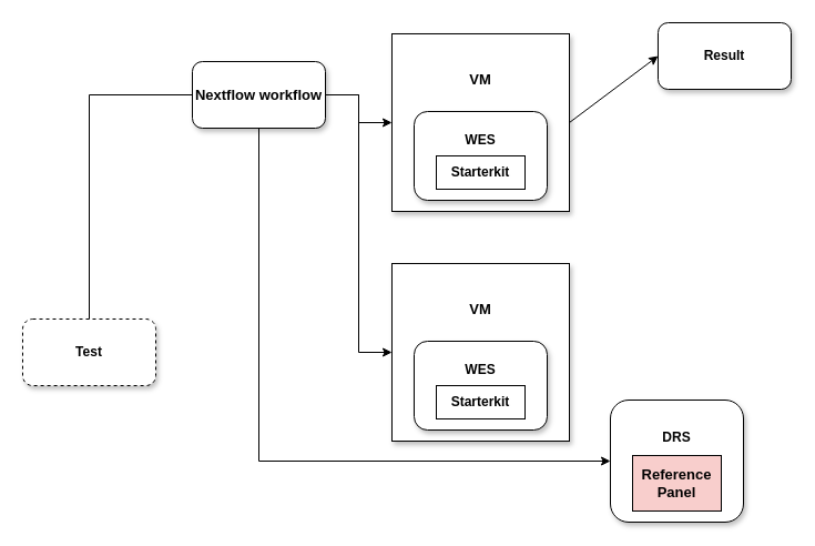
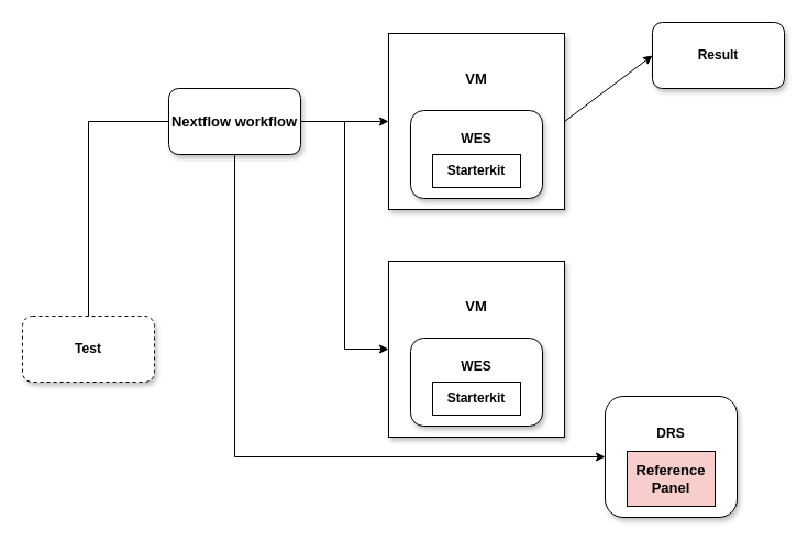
  <mxCell id="0" />
  <mxCell id="1" parent="0" />
  <mxCell id="2" value="&lt;b&gt;Test&lt;/b&gt;" style="rounded=1;whiteSpace=wrap;html=1;shadow=1;gradientDirection=south;dashed=1;" vertex="1" parent="1"><mxGeometry x="20" y="287" width="120" height="60" as="geometry" /></mxCell>
  <mxCell id="3" style="edgeStyle=orthogonalEdgeStyle;rounded=0;orthogonalLoop=1;jettySize=auto;html=1;exitX=1;exitY=0.5;exitDx=0;exitDy=0;entryX=0;entryY=0.5;entryDx=0;entryDy=0;" edge="1" parent="1" source="4" target="7"><mxGeometry relative="1" as="geometry" /></mxCell>
- <mxCell id="4" value="&lt;b&gt;&lt;font style=&quot;font-size: 13px;&quot;&gt;Nextflow workflow&lt;/font&gt;&lt;/b&gt;" style="rounded=1;whiteSpace=wrap;html=1;shadow=1;gradientDirection=south;" vertex="1" parent="1"><mxGeometry x="173" y="55" width="120" height="60" as="geometry" /></mxCell>
+ <mxCell id="4" value="&lt;b&gt;&lt;font style=&quot;font-size: 13px;&quot;&gt;Nextflow workflow&lt;/font&gt;&lt;/b&gt;" style="rounded=1;whiteSpace=wrap;html=1;shadow=1;gradientDirection=south;" vertex="1" parent="1"><mxGeometry x="153" y="80" width="120" height="60" as="geometry" /></mxCell>
  <mxCell id="5" value="&lt;b&gt;Result&lt;/b&gt;" style="rounded=1;whiteSpace=wrap;html=1;shadow=1;gradientDirection=south;" vertex="1" parent="1"><mxGeometry x="593" y="20" width="120" height="60" as="geometry" /></mxCell>
  <mxCell id="6" value="&lt;div&gt;&lt;b&gt;DRS&lt;/b&gt;&lt;/div&gt;&lt;div&gt;&lt;b&gt;&lt;br&gt;&lt;/b&gt;&lt;/div&gt;&lt;div&gt;&lt;b&gt;&lt;br&gt;&lt;/b&gt;&lt;/div&gt;&lt;div&gt;&lt;b&gt;&lt;br&gt;&lt;/b&gt;&lt;/div&gt;" style="rounded=1;whiteSpace=wrap;html=1;shadow=1;gradientDirection=south;" vertex="1" parent="1"><mxGeometry x="550" y="360" width="120" height="110" as="geometry" /></mxCell>
  <mxCell id="7" value="&lt;div&gt;&lt;b&gt;&lt;font style=&quot;font-size: 13px;&quot;&gt;VM&lt;/font&gt;&lt;/b&gt;&lt;/div&gt;&lt;div&gt;&lt;b&gt;&lt;font style=&quot;font-size: 13px;&quot;&gt;&lt;br&gt;&lt;/font&gt;&lt;/b&gt;&lt;/div&gt;&lt;div&gt;&lt;b&gt;&lt;font style=&quot;font-size: 13px;&quot;&gt;&lt;br&gt;&lt;/font&gt;&lt;/b&gt;&lt;/div&gt;&lt;div&gt;&lt;b&gt;&lt;font style=&quot;font-size: 13px;&quot;&gt;&lt;br&gt;&lt;/font&gt;&lt;/b&gt;&lt;/div&gt;&lt;div&gt;&lt;b&gt;&lt;font style=&quot;font-size: 13px;&quot;&gt;&lt;br&gt;&lt;/font&gt;&lt;/b&gt;&lt;/div&gt;&lt;div&gt;&lt;b&gt;&lt;font style=&quot;font-size: 13px;&quot;&gt;&lt;br&gt;&lt;/font&gt;&lt;/b&gt;&lt;/div&gt;" style="whiteSpace=wrap;html=1;aspect=fixed;shadow=1;" vertex="1" parent="1"><mxGeometry x="353" y="30" width="160" height="160" as="geometry" /></mxCell>
  <mxCell id="8" value="&lt;b&gt;&lt;font style=&quot;font-size: 13px;&quot;&gt;Reference Panel&lt;/font&gt;&lt;/b&gt;" style="rounded=0;whiteSpace=wrap;html=1;fillColor=#f8cecc;" vertex="1" parent="1"><mxGeometry x="570" y="410" width="80" height="50" as="geometry" /></mxCell>
  <mxCell id="9" value="&lt;div&gt;&lt;b&gt;WES&lt;/b&gt;&lt;/div&gt;&lt;div&gt;&lt;b&gt;&lt;br&gt;&lt;/b&gt;&lt;/div&gt;&lt;div&gt;&lt;b&gt;&lt;br&gt;&lt;/b&gt;&lt;/div&gt;" style="rounded=1;whiteSpace=wrap;html=1;shadow=1;gradientDirection=south;" vertex="1" parent="1"><mxGeometry x="373" y="100" width="120" height="80" as="geometry" /></mxCell>
  <mxCell id="10" value="&lt;b&gt;Starterkit&lt;/b&gt;" style="rounded=0;whiteSpace=wrap;html=1;" vertex="1" parent="1"><mxGeometry x="393" y="140" width="80" height="30" as="geometry" /></mxCell>
  <mxCell id="11" value="&lt;div&gt;&lt;b&gt;&lt;font style=&quot;font-size: 13px;&quot;&gt;VM&lt;/font&gt;&lt;/b&gt;&lt;/div&gt;&lt;div&gt;&lt;b&gt;&lt;font style=&quot;font-size: 13px;&quot;&gt;&lt;br&gt;&lt;/font&gt;&lt;/b&gt;&lt;/div&gt;&lt;div&gt;&lt;b&gt;&lt;font style=&quot;font-size: 13px;&quot;&gt;&lt;br&gt;&lt;/font&gt;&lt;/b&gt;&lt;/div&gt;&lt;div&gt;&lt;b&gt;&lt;font style=&quot;font-size: 13px;&quot;&gt;&lt;br&gt;&lt;/font&gt;&lt;/b&gt;&lt;/div&gt;&lt;div&gt;&lt;b&gt;&lt;font style=&quot;font-size: 13px;&quot;&gt;&lt;br&gt;&lt;/font&gt;&lt;/b&gt;&lt;/div&gt;&lt;div&gt;&lt;b&gt;&lt;font style=&quot;font-size: 13px;&quot;&gt;&lt;br&gt;&lt;/font&gt;&lt;/b&gt;&lt;/div&gt;" style="whiteSpace=wrap;html=1;aspect=fixed;shadow=1;" vertex="1" parent="1"><mxGeometry x="353" y="237" width="160" height="160" as="geometry" /></mxCell>
  <mxCell id="12" value="&lt;div&gt;&lt;b&gt;WES&lt;/b&gt;&lt;/div&gt;&lt;div&gt;&lt;b&gt;&lt;br&gt;&lt;/b&gt;&lt;/div&gt;&lt;div&gt;&lt;b&gt;&lt;br&gt;&lt;/b&gt;&lt;/div&gt;" style="rounded=1;whiteSpace=wrap;html=1;shadow=1;gradientDirection=south;" vertex="1" parent="1"><mxGeometry x="373" y="307" width="120" height="80" as="geometry" /></mxCell>
  <mxCell id="13" value="&lt;b&gt;Starterkit&lt;/b&gt;" style="rounded=0;whiteSpace=wrap;html=1;" vertex="1" parent="1"><mxGeometry x="393" y="347" width="80" height="30" as="geometry" /></mxCell>
  <mxCell id="14" value="" style="endArrow=classic;html=1;rounded=0;exitX=1;exitY=0.5;exitDx=0;exitDy=0;entryX=0;entryY=0.5;entryDx=0;entryDy=0;" edge="1" parent="1" source="7" target="5"><mxGeometry width="50" height="50" relative="1" as="geometry"><mxPoint x="513" y="320" as="sourcePoint" /><mxPoint x="563" y="270" as="targetPoint" /></mxGeometry></mxCell>
  <mxCell id="15" style="edgeStyle=orthogonalEdgeStyle;rounded=0;orthogonalLoop=1;jettySize=auto;html=1;exitX=0;exitY=0.5;exitDx=0;exitDy=0;entryX=0.5;entryY=0;entryDx=0;entryDy=0;endArrow=none;" edge="1" parent="1" source="4" target="2"><mxGeometry relative="1" as="geometry"><mxPoint x="210" y="120" as="sourcePoint" /><mxPoint x="290" y="120" as="targetPoint" /></mxGeometry></mxCell>
  <mxCell id="16" style="edgeStyle=orthogonalEdgeStyle;rounded=0;orthogonalLoop=1;jettySize=auto;html=1;exitX=0.5;exitY=1;exitDx=0;exitDy=0;entryX=0;entryY=0.5;entryDx=0;entryDy=0;" edge="1" parent="1" source="4" target="6"><mxGeometry relative="1" as="geometry"><mxPoint x="90" y="120" as="sourcePoint" /><mxPoint x="150" y="310" as="targetPoint" /></mxGeometry></mxCell>
  <mxCell id="17" style="edgeStyle=orthogonalEdgeStyle;rounded=0;orthogonalLoop=1;jettySize=auto;html=1;exitX=1;exitY=0.5;exitDx=0;exitDy=0;entryX=0;entryY=0.5;entryDx=0;entryDy=0;" edge="1" parent="1" source="4" target="11"><mxGeometry relative="1" as="geometry"><mxPoint x="283" y="120" as="sourcePoint" /><mxPoint x="363" y="120" as="targetPoint" /></mxGeometry></mxCell>
